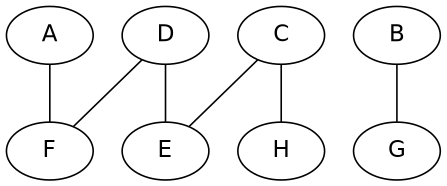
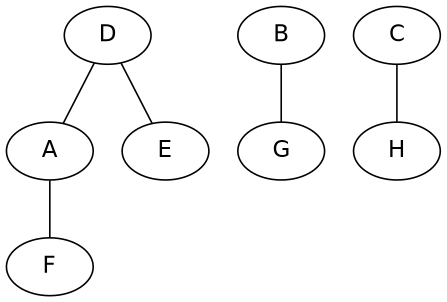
  strict graph {
    fontname="DejaVu Sans"
    node [fontname="DejaVu Sans"]
    edge [fontname="DejaVu Sans"]
    A
    F
    B
    G
    C
    E
    H
    D
    A -- F
    B -- G
-   C -- E
    C -- H
-   D -- F
+   D -- A
    D -- E
  }
